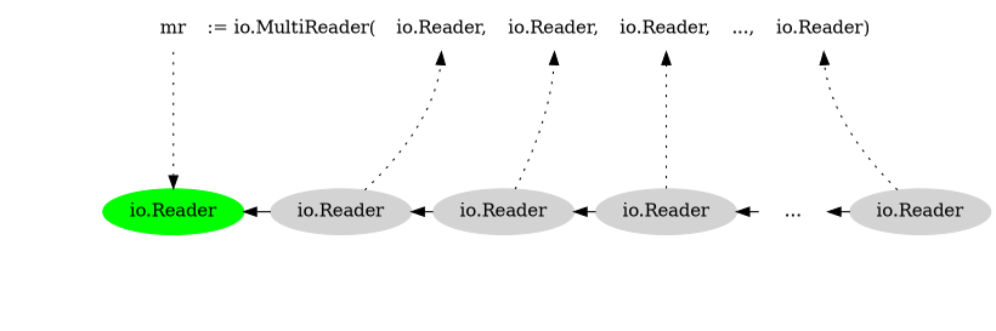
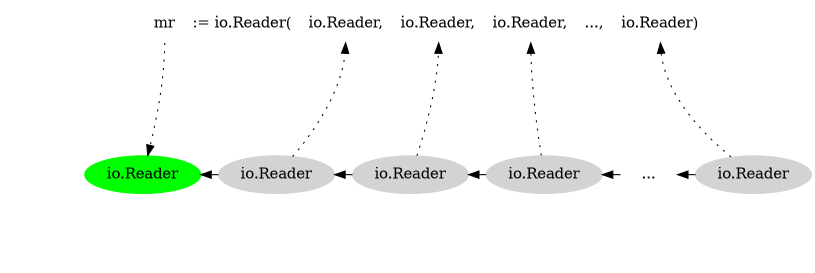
  digraph {
    rankdir=TB
    node [style=filled]
    level1 [shape=plaintext splines=false style=invis]
-   n2 [color=white label="<l0>mr | := io.MultiReader(|<l1>io.Reader, |<l2>io.Reader, |<l3>io.Reader,|<l4>..., |<lN>io.Reader)" shape=record style=unfilled]
+   n2 [color=white label="<l0>mr | := io.Reader(|<l1>io.Reader, |<l2>io.Reader, |<l3>io.Reader,|<l4>..., |<lN>io.Reader)" shape=record style=unfilled]
    level3 [shape=plaintext splines=false style=invis]
    n4 [color=green label="io.Reader"]
    n5 [color=lightgrey label="io.Reader"]
    n6 [color=lightgrey label="io.Reader"]
    n7 [color=lightgrey label="io.Reader"]
    n8 [color=white constraint=false label="..." style=""]
    n9 [color=lightgrey label="io.Reader"]
    level2 [shape=plaintext splines=false style=invis]
    level4 [shape=plaintext splines=false style=invis]
    subgraph sub_1 {
      rank=same
      level1
      n2
    }
    subgraph sub_2 {
      rank=same
      level3
      n4
      n5
      n6
      n7
      n8
      n9
    }
    subgraph sub_3 {
      color=white
      shape=plaintext
      style=invis
      level1
      level3
      level2
      level4
    }
    subgraph cluster_4 {
      ordering=out
    }
    level1 -> level2 [style=invis]
    n2 -> n4 [style=dotted tailport=l0]
    level3 -> level4 [style=invis]
    n5 -> n2 [headport=l1 style=dotted]
    n5 -> n4 [constraint=false]
    n6 -> n2 [headport=l2 style=dotted]
    n6 -> n5 [constraint=false]
    n7 -> n2 [headport=l3 style=dotted]
    n7 -> n6 [constraint=false]
    n8 -> n2 [headport=l4 style=invis]
    n8 -> n7 [constraint=false]
    n9 -> n2 [headport=lN style=dotted]
    n9 -> n8 [constraint=false]
    level2 -> level3 [style=invis]
  }
